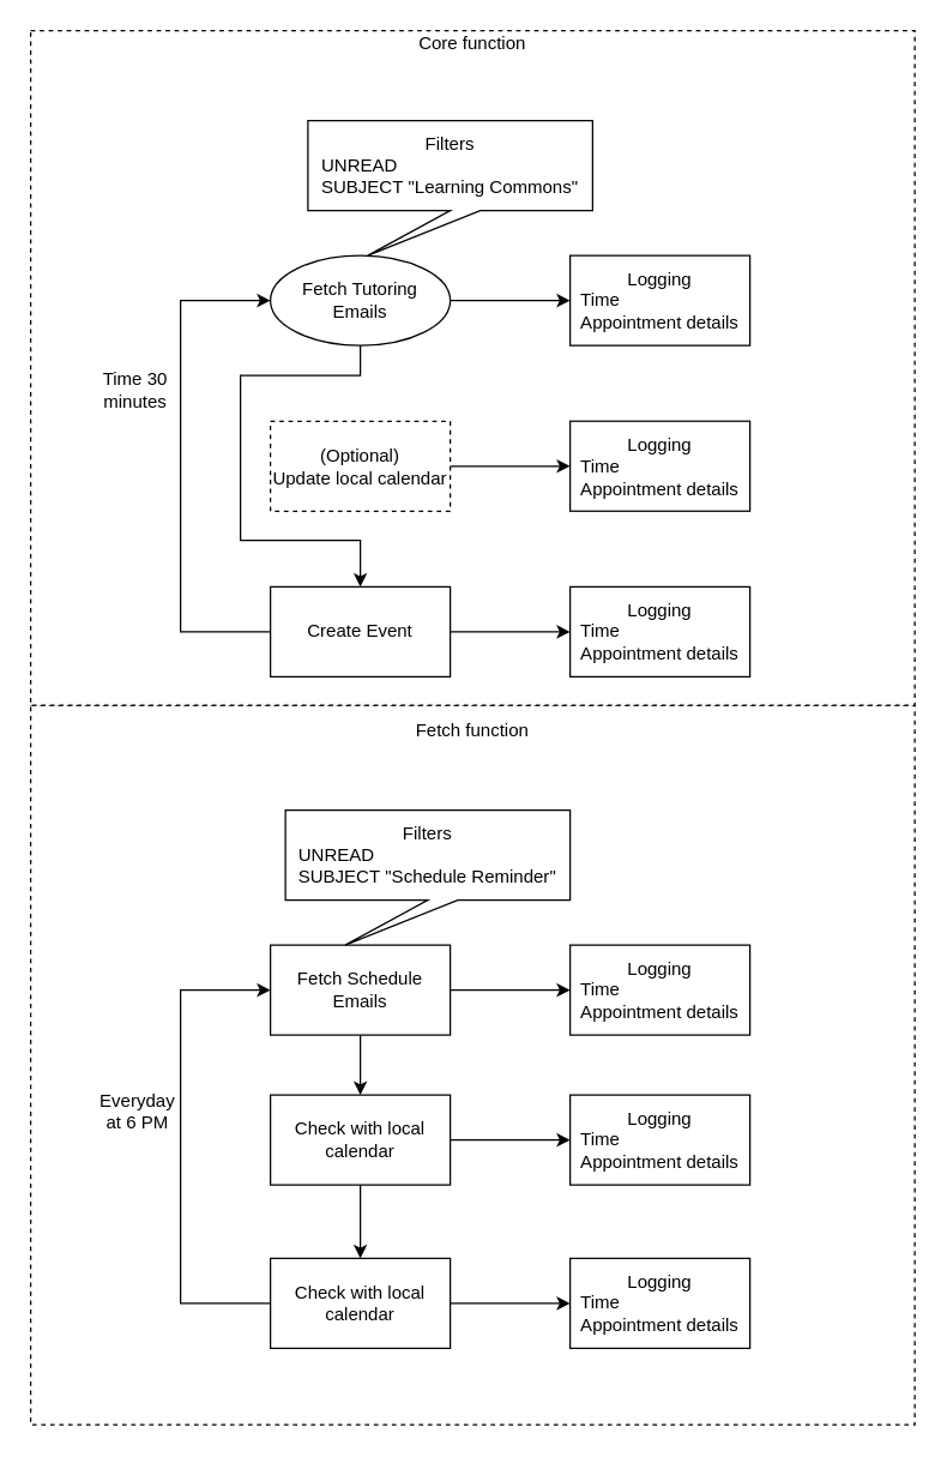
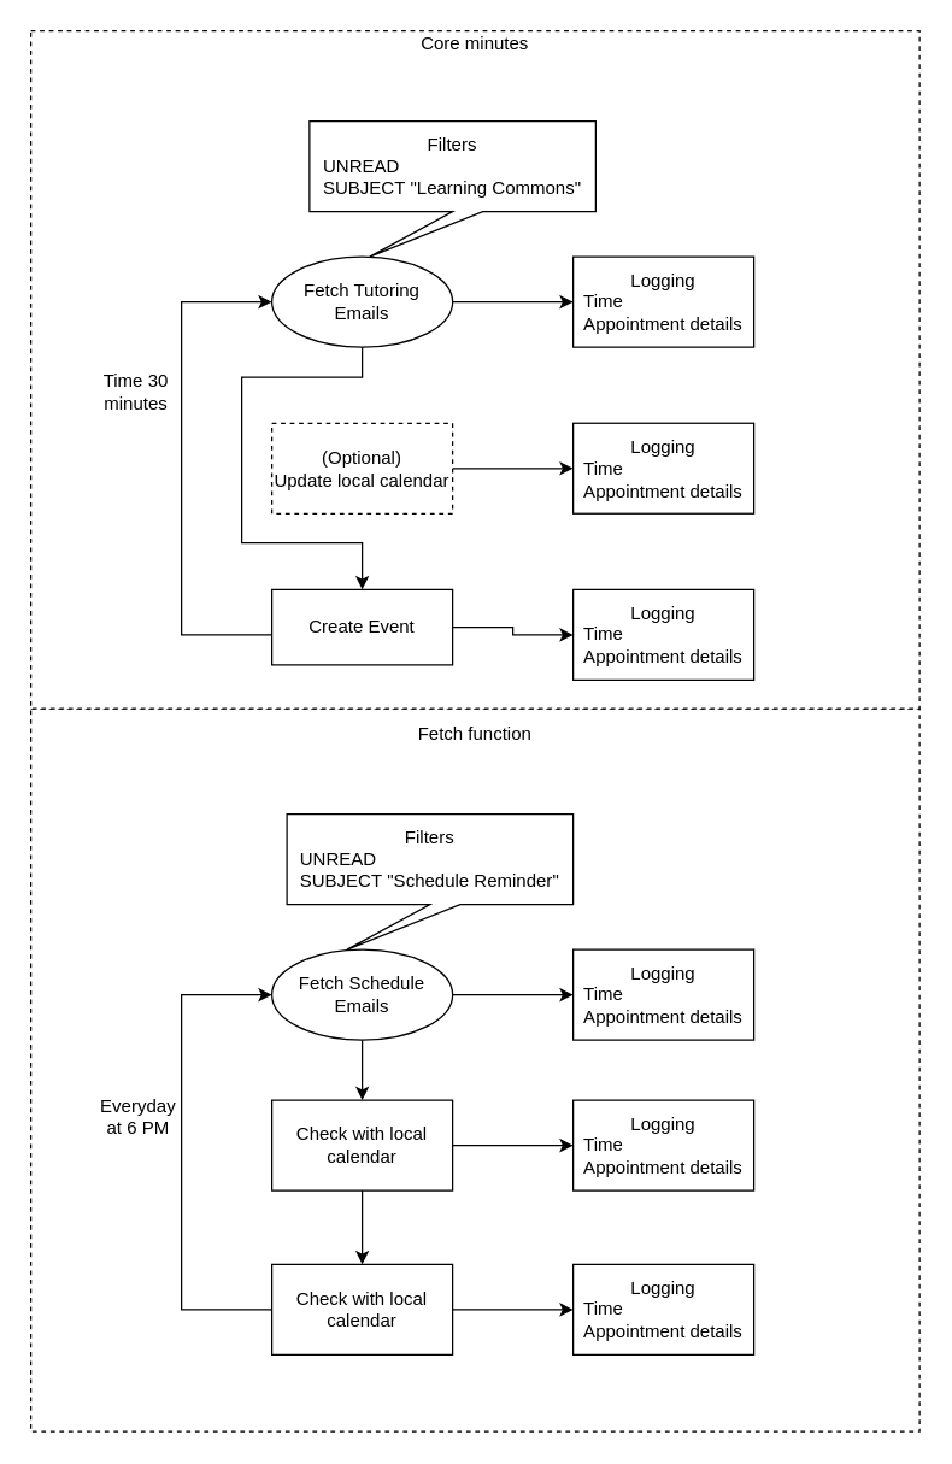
  <mxCell id="0" />
  <mxCell id="1" parent="0" />
  <mxCell id="2" value="&lt;div style=&quot;text-align: left&quot;&gt;Fetch function&lt;/div&gt;&lt;div style=&quot;text-align: left&quot;&gt;&lt;span&gt;&lt;br&gt;&lt;/span&gt;&lt;/div&gt;&lt;div style=&quot;text-align: left&quot;&gt;&lt;span&gt;&lt;br&gt;&lt;/span&gt;&lt;/div&gt;&lt;div style=&quot;text-align: left&quot;&gt;&lt;span&gt;&lt;br&gt;&lt;/span&gt;&lt;/div&gt;&lt;div style=&quot;text-align: left&quot;&gt;&lt;span&gt;&lt;br&gt;&lt;/span&gt;&lt;/div&gt;&lt;div style=&quot;text-align: left&quot;&gt;&lt;span&gt;&lt;br&gt;&lt;/span&gt;&lt;/div&gt;&lt;div style=&quot;text-align: left&quot;&gt;&lt;span&gt;&lt;br&gt;&lt;/span&gt;&lt;/div&gt;&lt;div style=&quot;text-align: left&quot;&gt;&lt;span&gt;&lt;br&gt;&lt;/span&gt;&lt;/div&gt;&lt;div style=&quot;text-align: left&quot;&gt;&lt;span&gt;&lt;br&gt;&lt;/span&gt;&lt;/div&gt;&lt;div style=&quot;text-align: left&quot;&gt;&lt;span&gt;&lt;br&gt;&lt;/span&gt;&lt;/div&gt;&lt;div style=&quot;text-align: left&quot;&gt;&lt;span&gt;&lt;br&gt;&lt;/span&gt;&lt;/div&gt;&lt;div style=&quot;text-align: left&quot;&gt;&lt;span&gt;&lt;br&gt;&lt;/span&gt;&lt;/div&gt;&lt;div style=&quot;text-align: left&quot;&gt;&lt;span&gt;&lt;br&gt;&lt;/span&gt;&lt;/div&gt;&lt;div style=&quot;text-align: left&quot;&gt;&lt;span&gt;&lt;br&gt;&lt;/span&gt;&lt;/div&gt;&lt;div style=&quot;text-align: left&quot;&gt;&lt;span&gt;&lt;br&gt;&lt;/span&gt;&lt;/div&gt;&lt;div style=&quot;text-align: left&quot;&gt;&lt;span&gt;&lt;br&gt;&lt;/span&gt;&lt;/div&gt;&lt;div style=&quot;text-align: left&quot;&gt;&lt;span&gt;&lt;br&gt;&lt;/span&gt;&lt;/div&gt;&lt;div style=&quot;text-align: left&quot;&gt;&lt;span&gt;&lt;br&gt;&lt;/span&gt;&lt;/div&gt;&lt;div style=&quot;text-align: left&quot;&gt;&lt;span&gt;&lt;br&gt;&lt;/span&gt;&lt;/div&gt;&lt;div style=&quot;text-align: left&quot;&gt;&lt;span&gt;&lt;br&gt;&lt;/span&gt;&lt;/div&gt;&lt;div style=&quot;text-align: left&quot;&gt;&lt;span&gt;&lt;br&gt;&lt;/span&gt;&lt;/div&gt;&lt;div style=&quot;text-align: left&quot;&gt;&lt;span&gt;&lt;br&gt;&lt;/span&gt;&lt;/div&gt;&lt;div style=&quot;text-align: left&quot;&gt;&lt;span&gt;&lt;br&gt;&lt;/span&gt;&lt;/div&gt;&lt;div style=&quot;text-align: left&quot;&gt;&lt;span&gt;&lt;br&gt;&lt;/span&gt;&lt;/div&gt;&lt;div style=&quot;text-align: left&quot;&gt;&lt;br&gt;&lt;/div&gt;&lt;div style=&quot;text-align: left&quot;&gt;&lt;br&gt;&lt;/div&gt;&lt;div style=&quot;text-align: left&quot;&gt;&lt;br&gt;&lt;/div&gt;&lt;div style=&quot;text-align: left&quot;&gt;&lt;br&gt;&lt;/div&gt;&lt;div style=&quot;text-align: left&quot;&gt;&lt;br&gt;&lt;/div&gt;&lt;div style=&quot;text-align: left&quot;&gt;&lt;br&gt;&lt;/div&gt;&lt;div style=&quot;text-align: left&quot;&gt;&lt;br&gt;&lt;/div&gt;&lt;div style=&quot;text-align: left&quot;&gt;&lt;br&gt;&lt;/div&gt;&lt;div style=&quot;text-align: left&quot;&gt;&lt;/div&gt;" style="rounded=0;whiteSpace=wrap;html=1;dashed=1;" vertex="1" parent="1"><mxGeometry x="20" y="470" width="590" height="480" as="geometry" /></mxCell>
- <mxCell id="3" value="&lt;div style=&quot;text-align: left&quot;&gt;Core function&lt;/div&gt;&lt;div style=&quot;text-align: left&quot;&gt;&lt;span&gt;&lt;br&gt;&lt;/span&gt;&lt;/div&gt;&lt;div style=&quot;text-align: left&quot;&gt;&lt;span&gt;&lt;br&gt;&lt;/span&gt;&lt;/div&gt;&lt;div style=&quot;text-align: left&quot;&gt;&lt;span&gt;&lt;br&gt;&lt;/span&gt;&lt;/div&gt;&lt;div style=&quot;text-align: left&quot;&gt;&lt;span&gt;&lt;br&gt;&lt;/span&gt;&lt;/div&gt;&lt;div style=&quot;text-align: left&quot;&gt;&lt;span&gt;&lt;br&gt;&lt;/span&gt;&lt;/div&gt;&lt;div style=&quot;text-align: left&quot;&gt;&lt;span&gt;&lt;br&gt;&lt;/span&gt;&lt;/div&gt;&lt;div style=&quot;text-align: left&quot;&gt;&lt;span&gt;&lt;br&gt;&lt;/span&gt;&lt;/div&gt;&lt;div style=&quot;text-align: left&quot;&gt;&lt;span&gt;&lt;br&gt;&lt;/span&gt;&lt;/div&gt;&lt;div style=&quot;text-align: left&quot;&gt;&lt;span&gt;&lt;br&gt;&lt;/span&gt;&lt;/div&gt;&lt;div style=&quot;text-align: left&quot;&gt;&lt;span&gt;&lt;br&gt;&lt;/span&gt;&lt;/div&gt;&lt;div style=&quot;text-align: left&quot;&gt;&lt;span&gt;&lt;br&gt;&lt;/span&gt;&lt;/div&gt;&lt;div style=&quot;text-align: left&quot;&gt;&lt;span&gt;&lt;br&gt;&lt;/span&gt;&lt;/div&gt;&lt;div style=&quot;text-align: left&quot;&gt;&lt;span&gt;&lt;br&gt;&lt;/span&gt;&lt;/div&gt;&lt;div style=&quot;text-align: left&quot;&gt;&lt;span&gt;&lt;br&gt;&lt;/span&gt;&lt;/div&gt;&lt;div style=&quot;text-align: left&quot;&gt;&lt;span&gt;&lt;br&gt;&lt;/span&gt;&lt;/div&gt;&lt;div style=&quot;text-align: left&quot;&gt;&lt;span&gt;&lt;br&gt;&lt;/span&gt;&lt;/div&gt;&lt;div style=&quot;text-align: left&quot;&gt;&lt;span&gt;&lt;br&gt;&lt;/span&gt;&lt;/div&gt;&lt;div style=&quot;text-align: left&quot;&gt;&lt;span&gt;&lt;br&gt;&lt;/span&gt;&lt;/div&gt;&lt;div style=&quot;text-align: left&quot;&gt;&lt;span&gt;&lt;br&gt;&lt;/span&gt;&lt;/div&gt;&lt;div style=&quot;text-align: left&quot;&gt;&lt;span&gt;&lt;br&gt;&lt;/span&gt;&lt;/div&gt;&lt;div style=&quot;text-align: left&quot;&gt;&lt;span&gt;&lt;br&gt;&lt;/span&gt;&lt;/div&gt;&lt;div style=&quot;text-align: left&quot;&gt;&lt;span&gt;&lt;br&gt;&lt;/span&gt;&lt;/div&gt;&lt;div style=&quot;text-align: left&quot;&gt;&lt;span&gt;&lt;br&gt;&lt;/span&gt;&lt;/div&gt;&lt;div style=&quot;text-align: left&quot;&gt;&lt;br&gt;&lt;/div&gt;&lt;div style=&quot;text-align: left&quot;&gt;&lt;br&gt;&lt;/div&gt;&lt;div style=&quot;text-align: left&quot;&gt;&lt;br&gt;&lt;/div&gt;&lt;div style=&quot;text-align: left&quot;&gt;&lt;br&gt;&lt;/div&gt;&lt;div style=&quot;text-align: left&quot;&gt;&lt;br&gt;&lt;/div&gt;&lt;div style=&quot;text-align: left&quot;&gt;&lt;br&gt;&lt;/div&gt;&lt;div style=&quot;text-align: left&quot;&gt;&lt;br&gt;&lt;/div&gt;&lt;div style=&quot;text-align: left&quot;&gt;&lt;/div&gt;" style="rounded=0;whiteSpace=wrap;html=1;dashed=1;" vertex="1" parent="1"><mxGeometry x="20" y="20" width="590" height="450" as="geometry" /></mxCell>
+ <mxCell id="3" value="&lt;div style=&quot;text-align: left&quot;&gt;Core minutes&lt;/div&gt;&lt;div style=&quot;text-align: left&quot;&gt;&lt;span&gt;&lt;br&gt;&lt;/span&gt;&lt;/div&gt;&lt;div style=&quot;text-align: left&quot;&gt;&lt;span&gt;&lt;br&gt;&lt;/span&gt;&lt;/div&gt;&lt;div style=&quot;text-align: left&quot;&gt;&lt;span&gt;&lt;br&gt;&lt;/span&gt;&lt;/div&gt;&lt;div style=&quot;text-align: left&quot;&gt;&lt;span&gt;&lt;br&gt;&lt;/span&gt;&lt;/div&gt;&lt;div style=&quot;text-align: left&quot;&gt;&lt;span&gt;&lt;br&gt;&lt;/span&gt;&lt;/div&gt;&lt;div style=&quot;text-align: left&quot;&gt;&lt;span&gt;&lt;br&gt;&lt;/span&gt;&lt;/div&gt;&lt;div style=&quot;text-align: left&quot;&gt;&lt;span&gt;&lt;br&gt;&lt;/span&gt;&lt;/div&gt;&lt;div style=&quot;text-align: left&quot;&gt;&lt;span&gt;&lt;br&gt;&lt;/span&gt;&lt;/div&gt;&lt;div style=&quot;text-align: left&quot;&gt;&lt;span&gt;&lt;br&gt;&lt;/span&gt;&lt;/div&gt;&lt;div style=&quot;text-align: left&quot;&gt;&lt;span&gt;&lt;br&gt;&lt;/span&gt;&lt;/div&gt;&lt;div style=&quot;text-align: left&quot;&gt;&lt;span&gt;&lt;br&gt;&lt;/span&gt;&lt;/div&gt;&lt;div style=&quot;text-align: left&quot;&gt;&lt;span&gt;&lt;br&gt;&lt;/span&gt;&lt;/div&gt;&lt;div style=&quot;text-align: left&quot;&gt;&lt;span&gt;&lt;br&gt;&lt;/span&gt;&lt;/div&gt;&lt;div style=&quot;text-align: left&quot;&gt;&lt;span&gt;&lt;br&gt;&lt;/span&gt;&lt;/div&gt;&lt;div style=&quot;text-align: left&quot;&gt;&lt;span&gt;&lt;br&gt;&lt;/span&gt;&lt;/div&gt;&lt;div style=&quot;text-align: left&quot;&gt;&lt;span&gt;&lt;br&gt;&lt;/span&gt;&lt;/div&gt;&lt;div style=&quot;text-align: left&quot;&gt;&lt;span&gt;&lt;br&gt;&lt;/span&gt;&lt;/div&gt;&lt;div style=&quot;text-align: left&quot;&gt;&lt;span&gt;&lt;br&gt;&lt;/span&gt;&lt;/div&gt;&lt;div style=&quot;text-align: left&quot;&gt;&lt;span&gt;&lt;br&gt;&lt;/span&gt;&lt;/div&gt;&lt;div style=&quot;text-align: left&quot;&gt;&lt;span&gt;&lt;br&gt;&lt;/span&gt;&lt;/div&gt;&lt;div style=&quot;text-align: left&quot;&gt;&lt;span&gt;&lt;br&gt;&lt;/span&gt;&lt;/div&gt;&lt;div style=&quot;text-align: left&quot;&gt;&lt;span&gt;&lt;br&gt;&lt;/span&gt;&lt;/div&gt;&lt;div style=&quot;text-align: left&quot;&gt;&lt;span&gt;&lt;br&gt;&lt;/span&gt;&lt;/div&gt;&lt;div style=&quot;text-align: left&quot;&gt;&lt;br&gt;&lt;/div&gt;&lt;div style=&quot;text-align: left&quot;&gt;&lt;br&gt;&lt;/div&gt;&lt;div style=&quot;text-align: left&quot;&gt;&lt;br&gt;&lt;/div&gt;&lt;div style=&quot;text-align: left&quot;&gt;&lt;br&gt;&lt;/div&gt;&lt;div style=&quot;text-align: left&quot;&gt;&lt;br&gt;&lt;/div&gt;&lt;div style=&quot;text-align: left&quot;&gt;&lt;br&gt;&lt;/div&gt;&lt;div style=&quot;text-align: left&quot;&gt;&lt;br&gt;&lt;/div&gt;&lt;div style=&quot;text-align: left&quot;&gt;&lt;/div&gt;" style="rounded=0;whiteSpace=wrap;html=1;dashed=1;" vertex="1" parent="1"><mxGeometry x="20" y="20" width="590" height="450" as="geometry" /></mxCell>
  <mxCell id="4" value="" style="edgeStyle=orthogonalEdgeStyle;rounded=0;orthogonalLoop=1;jettySize=auto;html=1;" edge="1" parent="1" source="5" target="6"><mxGeometry relative="1" as="geometry" /></mxCell>
  <mxCell id="5" value="Fetch Tutoring &lt;br&gt;Emails&lt;br&gt;" style="ellipse;whiteSpace=wrap;html=1;" vertex="1" parent="1"><mxGeometry x="180" y="170" width="120" height="60" as="geometry" /></mxCell>
  <mxCell id="6" value="Logging&lt;br&gt;&lt;div style=&quot;text-align: left&quot;&gt;Time&lt;/div&gt;&lt;div style=&quot;text-align: left&quot;&gt;Appointment details&lt;/div&gt;" style="rounded=0;whiteSpace=wrap;html=1;" vertex="1" parent="1"><mxGeometry x="380" y="170" width="120" height="60" as="geometry" /></mxCell>
  <mxCell id="7" style="edgeStyle=orthogonalEdgeStyle;rounded=0;orthogonalLoop=1;jettySize=auto;html=1;exitX=0;exitY=0.5;exitDx=0;exitDy=0;entryX=0;entryY=0.5;entryDx=0;entryDy=0;" edge="1" parent="1" source="9" target="5"><mxGeometry relative="1" as="geometry"><Array as="points"><mxPoint x="120" y="421" /><mxPoint x="120" y="200" /></Array></mxGeometry></mxCell>
  <mxCell id="8" value="" style="edgeStyle=orthogonalEdgeStyle;rounded=0;orthogonalLoop=1;jettySize=auto;html=1;" edge="1" parent="1" source="9" target="10"><mxGeometry relative="1" as="geometry" /></mxCell>
- <mxCell id="9" value="Create Event" style="rounded=0;whiteSpace=wrap;html=1;" vertex="1" parent="1"><mxGeometry x="180" y="391" width="120" height="60" as="geometry" /></mxCell>
+ <mxCell id="9" value="Create Event" style="rounded=0;whiteSpace=wrap;html=1;" vertex="1" parent="1"><mxGeometry x="180" y="391" width="120" height="50" as="geometry" /></mxCell>
  <mxCell id="10" value="Logging&lt;br&gt;&lt;div style=&quot;text-align: left&quot;&gt;Time&lt;/div&gt;&lt;div style=&quot;text-align: left&quot;&gt;Appointment details&lt;/div&gt;" style="rounded=0;whiteSpace=wrap;html=1;" vertex="1" parent="1"><mxGeometry x="380" y="391" width="120" height="60" as="geometry" /></mxCell>
  <mxCell id="11" value="&lt;div style=&quot;text-align: center&quot;&gt;&lt;span&gt;Filters&lt;/span&gt;&lt;/div&gt;&lt;div style=&quot;text-align: left&quot;&gt;UNREAD&lt;/div&gt;&lt;div style=&quot;text-align: left&quot;&gt;SUBJECT&amp;nbsp;&quot;Learning Commons&quot;&lt;/div&gt;" style="shape=callout;whiteSpace=wrap;html=1;perimeter=calloutPerimeter;position2=0.21;" vertex="1" parent="1"><mxGeometry x="205" y="80" width="190" height="90" as="geometry" /></mxCell>
  <mxCell id="12" value="Time 30 minutes" style="text;html=1;strokeColor=none;fillColor=none;align=center;verticalAlign=middle;whiteSpace=wrap;rounded=0;" vertex="1" parent="1"><mxGeometry x="60" y="250" width="60" height="20" as="geometry" /></mxCell>
  <mxCell id="13" value="" style="edgeStyle=orthogonalEdgeStyle;rounded=0;orthogonalLoop=1;jettySize=auto;html=1;" edge="1" parent="1" source="15" target="16"><mxGeometry relative="1" as="geometry" /></mxCell>
  <mxCell id="14" style="edgeStyle=orthogonalEdgeStyle;rounded=0;orthogonalLoop=1;jettySize=auto;html=1;exitX=0.5;exitY=1;exitDx=0;exitDy=0;" edge="1" parent="1" source="15" target="23"><mxGeometry relative="1" as="geometry" /></mxCell>
- <mxCell id="15" value="Fetch Schedule Emails" style="rounded=0;whiteSpace=wrap;html=1;" vertex="1" parent="1"><mxGeometry x="180" y="630" width="120" height="60" as="geometry" /></mxCell>
+ <mxCell id="15" value="Fetch Schedule Emails" style="ellipse;whiteSpace=wrap;html=1;" vertex="1" parent="1"><mxGeometry x="180" y="630" width="120" height="60" as="geometry" /></mxCell>
  <mxCell id="16" value="Logging&lt;br&gt;&lt;div style=&quot;text-align: left&quot;&gt;Time&lt;/div&gt;&lt;div style=&quot;text-align: left&quot;&gt;Appointment details&lt;/div&gt;" style="rounded=0;whiteSpace=wrap;html=1;" vertex="1" parent="1"><mxGeometry x="380" y="630" width="120" height="60" as="geometry" /></mxCell>
  <mxCell id="17" value="" style="edgeStyle=orthogonalEdgeStyle;rounded=0;orthogonalLoop=1;jettySize=auto;html=1;" edge="1" parent="1" source="18" target="19"><mxGeometry relative="1" as="geometry" /></mxCell>
  <mxCell id="18" value="(Optional)&lt;br&gt;Update local calendar&lt;br&gt;" style="rounded=0;whiteSpace=wrap;html=1;dashed=1;" vertex="1" parent="1"><mxGeometry x="180" y="280.5" width="120" height="60" as="geometry" /></mxCell>
  <mxCell id="19" value="Logging&lt;br&gt;&lt;div style=&quot;text-align: left&quot;&gt;Time&lt;/div&gt;&lt;div style=&quot;text-align: left&quot;&gt;Appointment details&lt;/div&gt;" style="rounded=0;whiteSpace=wrap;html=1;" vertex="1" parent="1"><mxGeometry x="380" y="280.5" width="120" height="60" as="geometry" /></mxCell>
  <mxCell id="20" value="" style="endArrow=classic;html=1;entryX=0.5;entryY=0;entryDx=0;entryDy=0;exitX=0.5;exitY=1;exitDx=0;exitDy=0;rounded=0;" edge="1" parent="1" source="5" target="9"><mxGeometry width="50" height="50" relative="1" as="geometry"><mxPoint x="130" y="330" as="sourcePoint" /><mxPoint x="180" y="280" as="targetPoint" /><Array as="points"><mxPoint x="240" y="250" /><mxPoint x="160" y="250" /><mxPoint x="160" y="310" /><mxPoint x="160" y="360" /><mxPoint x="240" y="360" /></Array></mxGeometry></mxCell>
  <mxCell id="21" value="" style="edgeStyle=orthogonalEdgeStyle;rounded=0;orthogonalLoop=1;jettySize=auto;html=1;" edge="1" parent="1" source="23" target="24"><mxGeometry relative="1" as="geometry" /></mxCell>
  <mxCell id="22" style="edgeStyle=orthogonalEdgeStyle;rounded=0;orthogonalLoop=1;jettySize=auto;html=1;exitX=0.5;exitY=1;exitDx=0;exitDy=0;entryX=0.5;entryY=0;entryDx=0;entryDy=0;" edge="1" parent="1" source="23" target="28"><mxGeometry relative="1" as="geometry" /></mxCell>
  <mxCell id="23" value="Check with local calendar" style="rounded=0;whiteSpace=wrap;html=1;" vertex="1" parent="1"><mxGeometry x="180" y="730" width="120" height="60" as="geometry" /></mxCell>
  <mxCell id="24" value="Logging&lt;br&gt;&lt;div style=&quot;text-align: left&quot;&gt;Time&lt;/div&gt;&lt;div style=&quot;text-align: left&quot;&gt;Appointment details&lt;/div&gt;" style="rounded=0;whiteSpace=wrap;html=1;" vertex="1" parent="1"><mxGeometry x="380" y="730" width="120" height="60" as="geometry" /></mxCell>
  <mxCell id="25" style="edgeStyle=orthogonalEdgeStyle;rounded=0;orthogonalLoop=1;jettySize=auto;html=1;exitX=1;exitY=0.5;exitDx=0;exitDy=0;entryX=0;entryY=0.5;entryDx=0;entryDy=0;" edge="1" parent="1" source="28" target="29"><mxGeometry relative="1" as="geometry" /></mxCell>
  <mxCell id="26" style="edgeStyle=orthogonalEdgeStyle;rounded=0;orthogonalLoop=1;jettySize=auto;html=1;exitX=0;exitY=0.5;exitDx=0;exitDy=0;entryX=0;entryY=0.5;entryDx=0;entryDy=0;" edge="1" parent="1" source="28" target="15"><mxGeometry relative="1" as="geometry"><Array as="points"><mxPoint x="120" y="869" /><mxPoint x="120" y="660" /></Array></mxGeometry></mxCell>
  <mxCell id="27" value="Everyday&lt;br&gt;at 6 PM" style="text;html=1;resizable=0;points=[];align=center;verticalAlign=middle;labelBackgroundColor=#ffffff;" vertex="1" connectable="0" parent="26"><mxGeometry x="0.155" y="-4" relative="1" as="geometry"><mxPoint x="-34" y="1" as="offset" /></mxGeometry></mxCell>
  <mxCell id="28" value="Check with local calendar" style="rounded=0;whiteSpace=wrap;html=1;" vertex="1" parent="1"><mxGeometry x="180" y="839" width="120" height="60" as="geometry" /></mxCell>
  <mxCell id="29" value="Logging&lt;br&gt;&lt;div style=&quot;text-align: left&quot;&gt;Time&lt;/div&gt;&lt;div style=&quot;text-align: left&quot;&gt;Appointment details&lt;/div&gt;" style="rounded=0;whiteSpace=wrap;html=1;" vertex="1" parent="1"><mxGeometry x="380" y="839" width="120" height="60" as="geometry" /></mxCell>
  <mxCell id="30" value="&lt;div style=&quot;text-align: center&quot;&gt;&lt;span&gt;Filters&lt;/span&gt;&lt;/div&gt;&lt;div style=&quot;text-align: left&quot;&gt;UNREAD&lt;/div&gt;&lt;div style=&quot;text-align: left&quot;&gt;SUBJECT&amp;nbsp;&quot;&lt;span&gt;Schedule Reminder&lt;/span&gt;&quot;&lt;/div&gt;" style="shape=callout;whiteSpace=wrap;html=1;perimeter=calloutPerimeter;position2=0.21;" vertex="1" parent="1"><mxGeometry x="190" y="540" width="190" height="90" as="geometry" /></mxCell>
